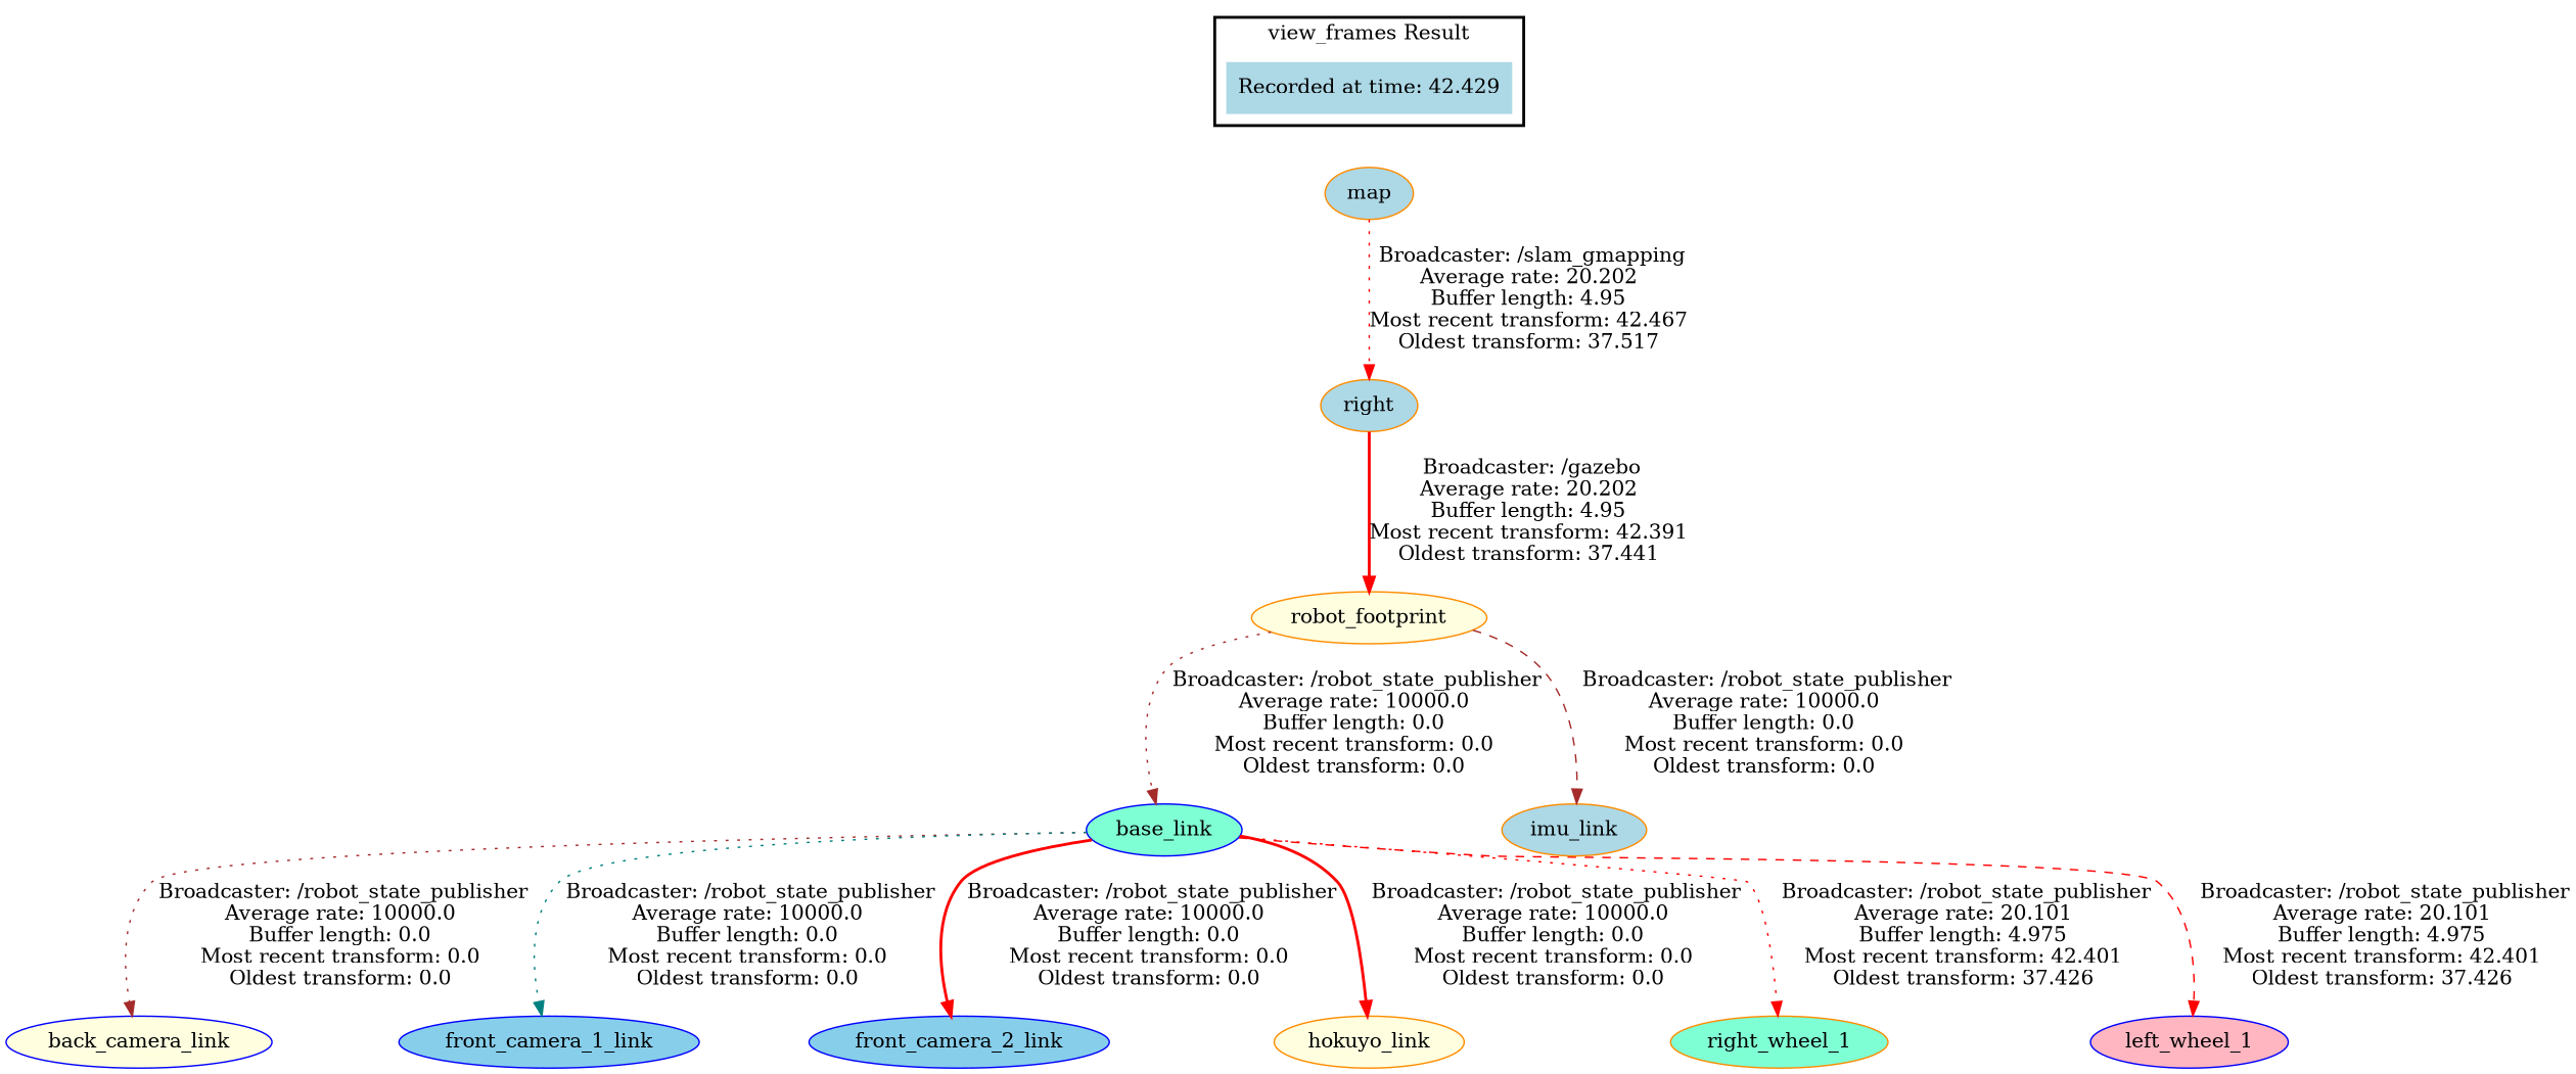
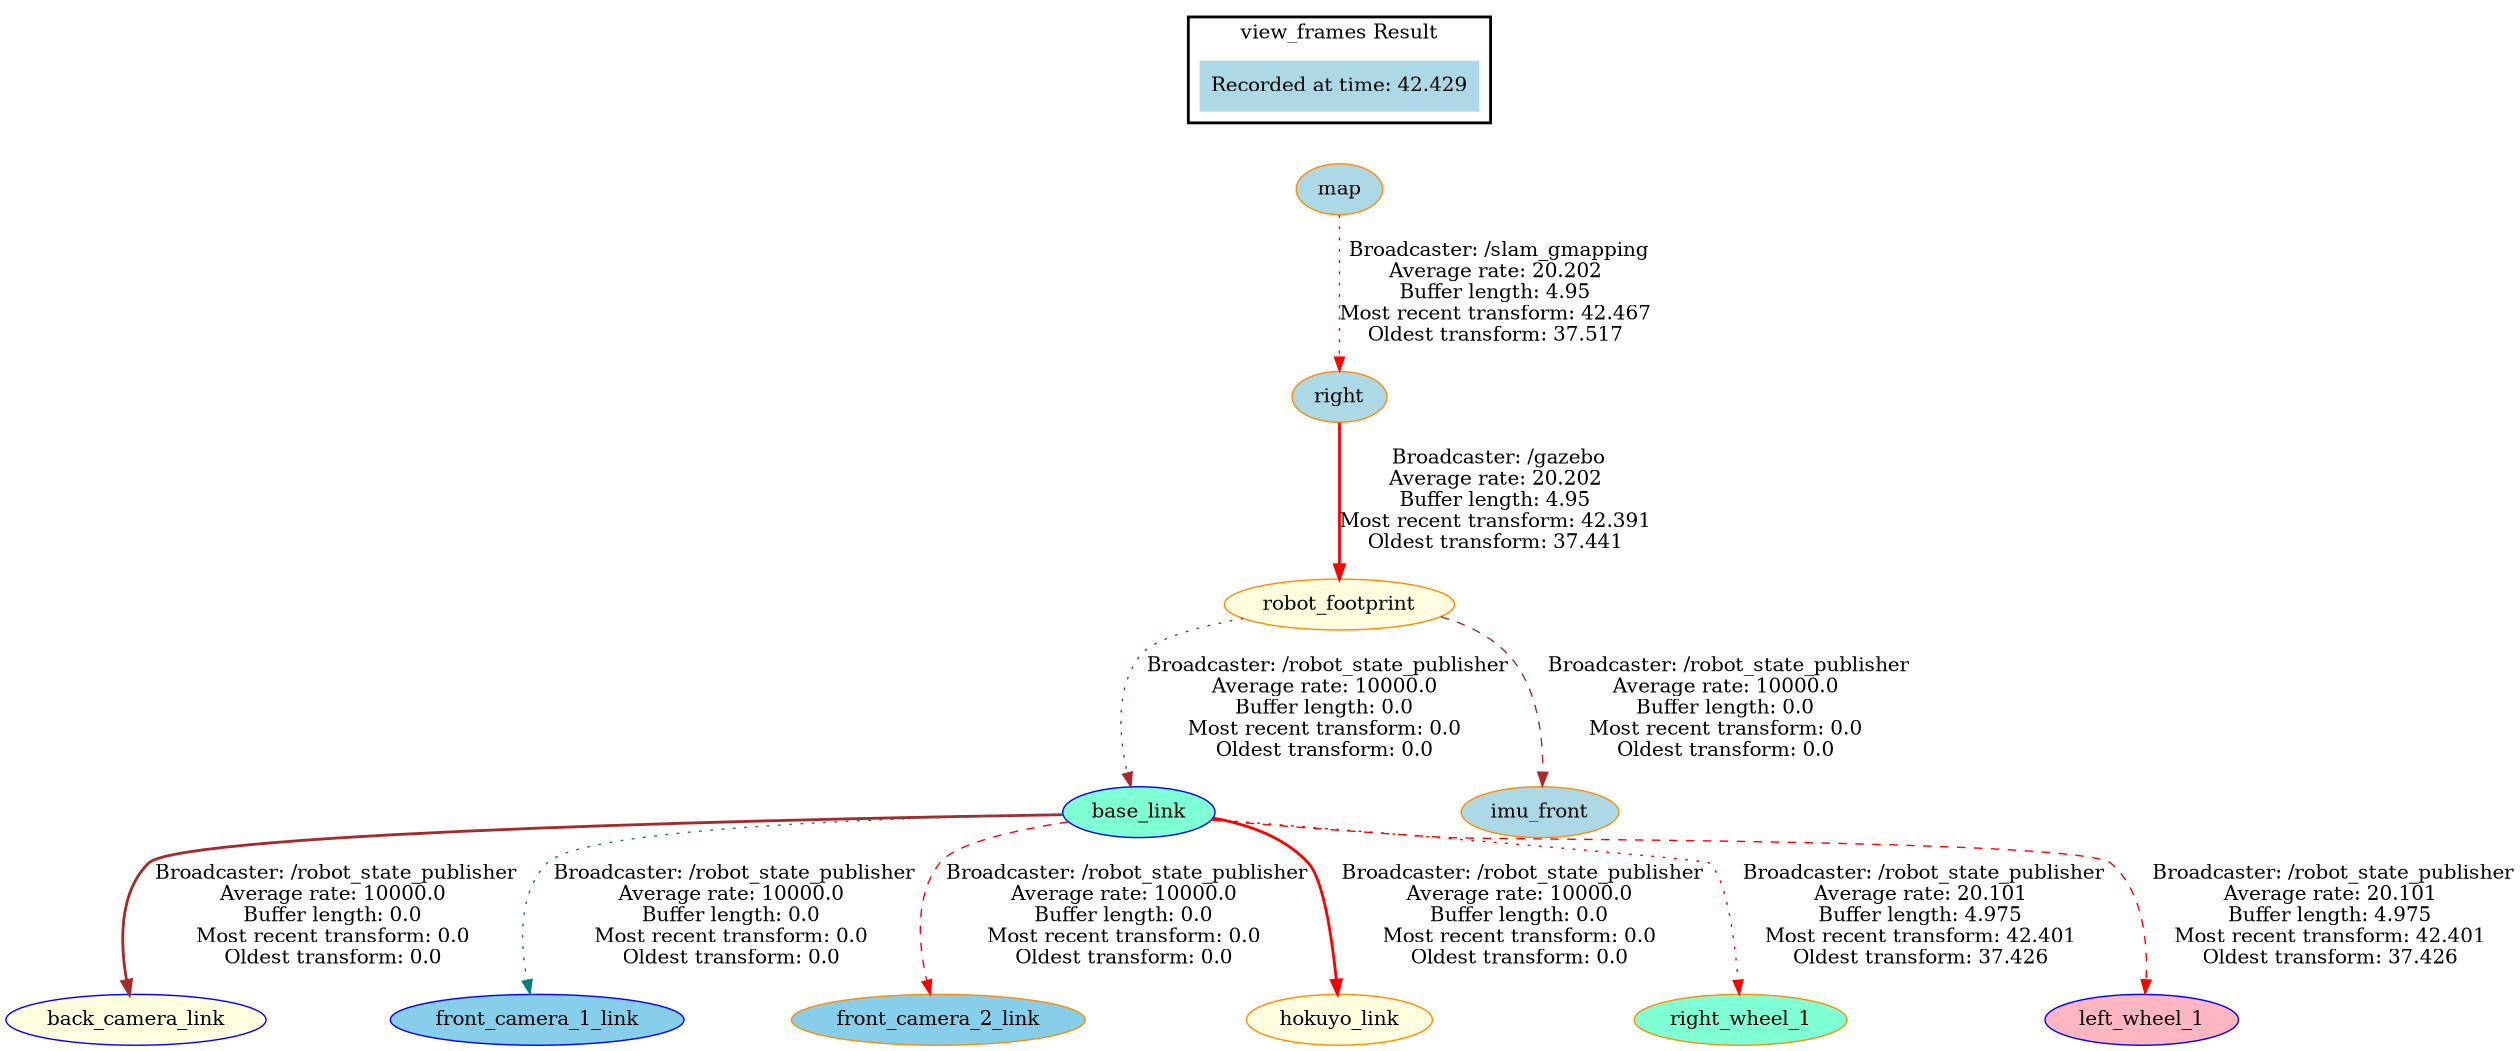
  digraph {
    node [color=blue fillcolor=lightblue style=filled]
    edge [style=dotted color=red]
    "Recorded at time: 42.429" [shape=plaintext]
    map [color=darkorange]
    base_link [fillcolor=aquamarine]
    back_camera_link [fillcolor=lightyellow]
    front_camera_1_link [fillcolor=skyblue]
-   front_camera_2_link [fillcolor=skyblue]
+   front_camera_2_link [color=darkorange fillcolor=skyblue]
    hokuyo_link [color=darkorange fillcolor=lightyellow]
    right_wheel_1 [color=darkorange fillcolor=aquamarine]
    left_wheel_1 [fillcolor=lightpink]
-   imu_link [color=darkorange]
+   imu_link [color=darkorange label=imu_front]
    robot_footprint [color=darkorange fillcolor=lightyellow]
    n12 [color=darkorange label=right]
    subgraph cluster_1 {
      color=black
      label="view_frames Result"
      style=bold
      "Recorded at time: 42.429"
    }
    "Recorded at time: 42.429" -> map [style=invis color=""]
    map -> n12 [label=" Broadcaster: /slam_gmapping\nAverage rate: 20.202\nBuffer length: 4.95\nMost recent transform: 42.467\nOldest transform: 37.517\n"]
-   base_link -> back_camera_link [color=brown label=" Broadcaster: /robot_state_publisher\nAverage rate: 10000.0\nBuffer length: 0.0\nMost recent transform: 0.0\nOldest transform: 0.0\n"]
+   base_link -> back_camera_link [color=brown label=" Broadcaster: /robot_state_publisher\nAverage rate: 10000.0\nBuffer length: 0.0\nMost recent transform: 0.0\nOldest transform: 0.0\n" style=bold]
    base_link -> front_camera_1_link [color=teal label=" Broadcaster: /robot_state_publisher\nAverage rate: 10000.0\nBuffer length: 0.0\nMost recent transform: 0.0\nOldest transform: 0.0\n"]
-   base_link -> front_camera_2_link [label=" Broadcaster: /robot_state_publisher\nAverage rate: 10000.0\nBuffer length: 0.0\nMost recent transform: 0.0\nOldest transform: 0.0\n" style=bold]
+   base_link -> front_camera_2_link [label=" Broadcaster: /robot_state_publisher\nAverage rate: 10000.0\nBuffer length: 0.0\nMost recent transform: 0.0\nOldest transform: 0.0\n" style=dashed]
    base_link -> hokuyo_link [label=" Broadcaster: /robot_state_publisher\nAverage rate: 10000.0\nBuffer length: 0.0\nMost recent transform: 0.0\nOldest transform: 0.0\n" style=bold]
    base_link -> right_wheel_1 [label=" Broadcaster: /robot_state_publisher\nAverage rate: 20.101\nBuffer length: 4.975\nMost recent transform: 42.401\nOldest transform: 37.426\n"]
    base_link -> left_wheel_1 [label=" Broadcaster: /robot_state_publisher\nAverage rate: 20.101\nBuffer length: 4.975\nMost recent transform: 42.401\nOldest transform: 37.426\n" style=dashed]
    robot_footprint -> base_link [color=brown label=" Broadcaster: /robot_state_publisher\nAverage rate: 10000.0\nBuffer length: 0.0\nMost recent transform: 0.0\nOldest transform: 0.0\n"]
    robot_footprint -> imu_link [color=brown label=" Broadcaster: /robot_state_publisher\nAverage rate: 10000.0\nBuffer length: 0.0\nMost recent transform: 0.0\nOldest transform: 0.0\n" style=dashed]
    n12 -> robot_footprint [label=" Broadcaster: /gazebo\nAverage rate: 20.202\nBuffer length: 4.95\nMost recent transform: 42.391\nOldest transform: 37.441\n" style=bold]
  }
